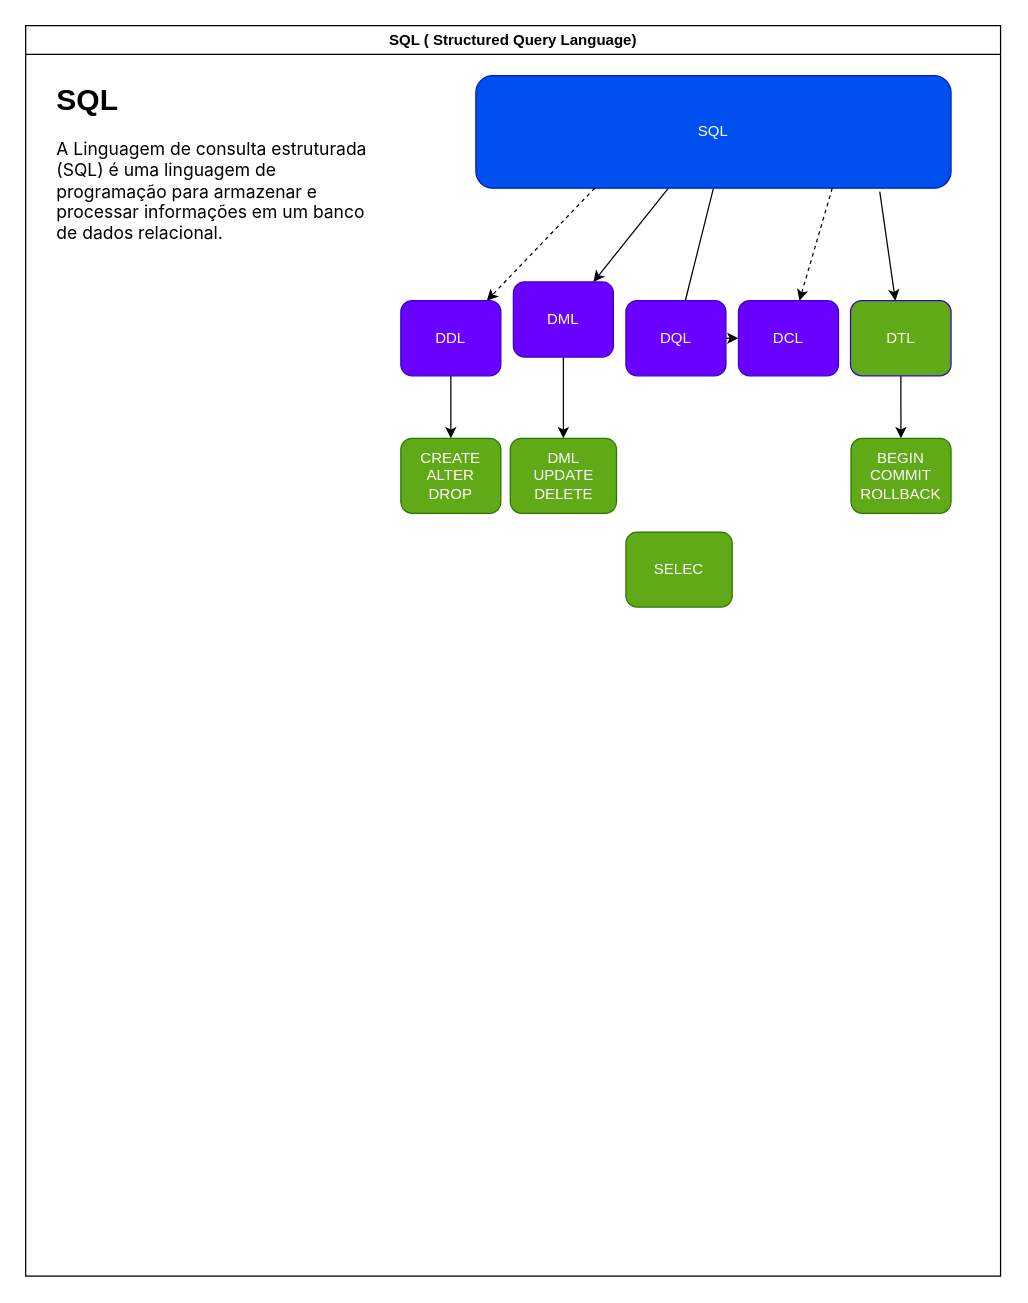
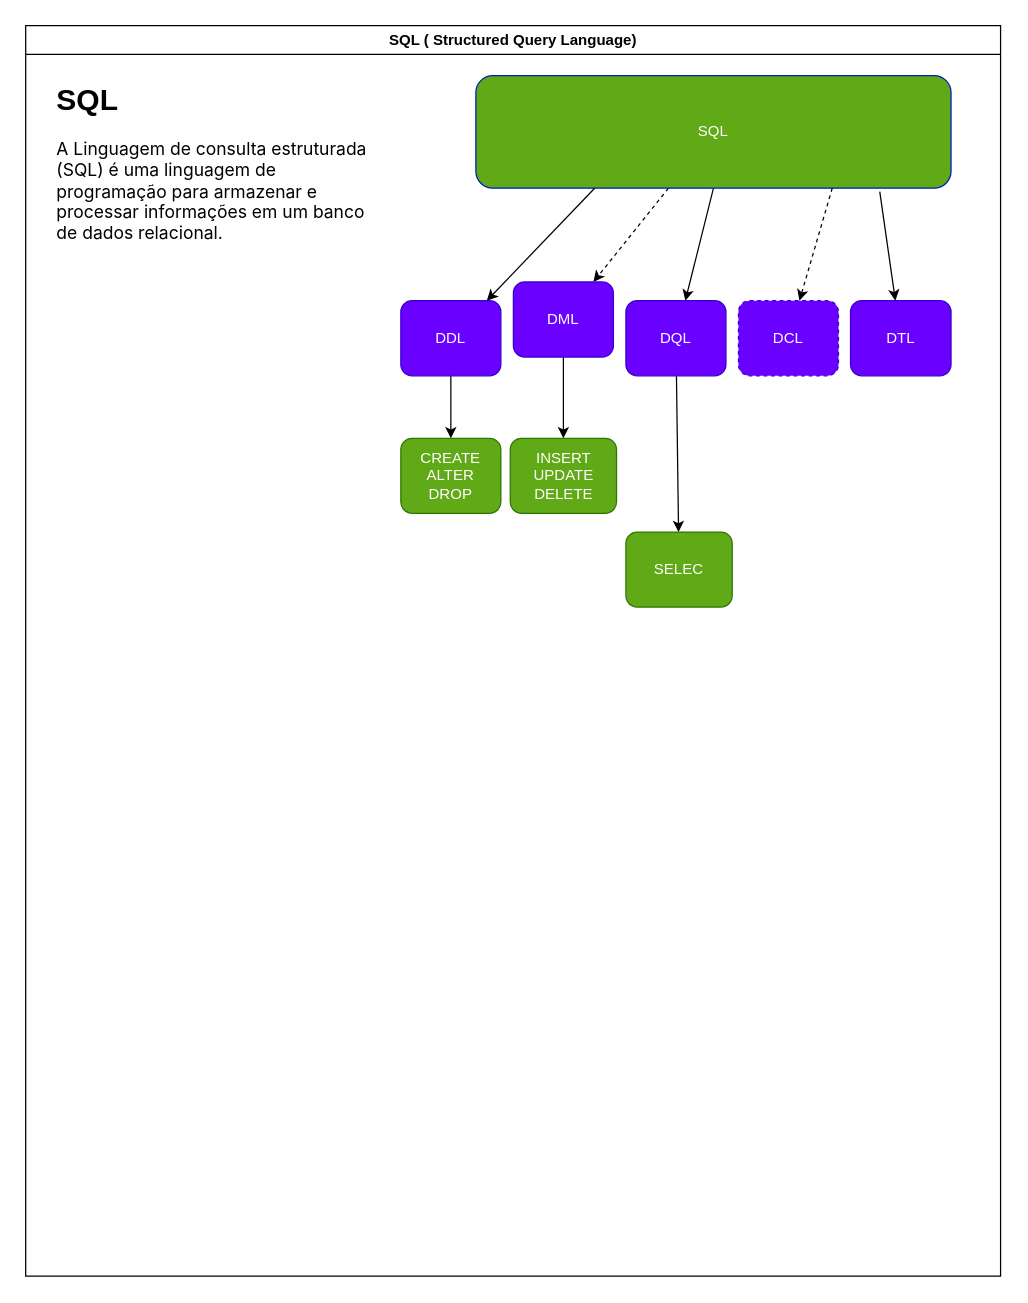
  <mxCell id="0" />
  <mxCell id="1" parent="0" />
  <mxCell id="2" value="SQL ( Structured Query Language)" style="swimlane;whiteSpace=wrap;html=1;startSize=23;" vertex="1" parent="1"><mxGeometry x="20" y="20" width="779.61" height="1000" as="geometry" /></mxCell>
  <mxCell id="3" value="&lt;h1&gt;&lt;span style=&quot;background-color: initial;&quot;&gt;SQL&lt;/span&gt;&lt;/h1&gt;&lt;h1&gt;&lt;span dir=&quot;ltr&quot; class=&quot;ui-provider ee axi axj axk axl axm axn axo axp axq axr axs axt axu axv axw axx axy axz aya ayb ayc ayd aye ayf ayg ayh ayi ayj ayk ayl aym ayn ayo ayp&quot;&gt;&lt;span style=&quot;font-family: -apple-system, BlinkMacSystemFont, &amp;quot;Segoe UI&amp;quot;, system-ui, &amp;quot;Apple Color Emoji&amp;quot;, &amp;quot;Segoe UI Emoji&amp;quot;, &amp;quot;Segoe UI Web&amp;quot;, sans-serif; font-size: 14px;&quot;&gt;&lt;p style=&quot;margin: 0px;&quot;&gt;&lt;span style=&quot;background-color: initial; font-weight: normal;&quot;&gt;A Linguagem de consulta estruturada (SQL) é uma linguagem de programação para armazenar e processar informações em um banco de dados relacional.&lt;/span&gt;&lt;br&gt;&lt;/p&gt;&lt;/span&gt;&lt;/span&gt;&lt;/h1&gt;" style="text;html=1;strokeColor=none;fillColor=none;spacing=5;spacingTop=-20;whiteSpace=wrap;overflow=hidden;rounded=0;" vertex="1" parent="2"><mxGeometry x="20" y="40" width="260" height="190" as="geometry" /></mxCell>
- <mxCell id="4" value="" style="edgeStyle=none;html=1;" edge="1" parent="2" source="6" target="8"><mxGeometry relative="1" as="geometry" /></mxCell>
- <mxCell id="5" style="edgeStyle=none;html=1;exitX=0.5;exitY=1;exitDx=0;exitDy=0;endArrow=none;" edge="1" parent="2" source="6" target="10"><mxGeometry relative="1" as="geometry" /></mxCell>
- <mxCell id="6" value="SQL" style="rounded=1;whiteSpace=wrap;html=1;fillColor=#0050ef;fontColor=#ffffff;strokeColor=#001DBC;" vertex="1" parent="2"><mxGeometry x="360" y="40" width="380" height="90" as="geometry" /></mxCell>
+ <mxCell id="4" value="" style="edgeStyle=none;html=1;dashed=1;" edge="1" parent="2" source="6" target="8"><mxGeometry relative="1" as="geometry" /></mxCell>
+ <mxCell id="5" style="edgeStyle=none;html=1;exitX=0.5;exitY=1;exitDx=0;exitDy=0;" edge="1" parent="2" source="6" target="10"><mxGeometry relative="1" as="geometry" /></mxCell>
+ <mxCell id="6" value="SQL" style="rounded=1;whiteSpace=wrap;html=1;fillColor=#60a917;fontColor=#ffffff;strokeColor=#001DBC;" vertex="1" parent="2"><mxGeometry x="360" y="40" width="380" height="90" as="geometry" /></mxCell>
  <mxCell id="7" value="" style="edgeStyle=none;html=1;" edge="1" parent="2" source="8" target="20"><mxGeometry relative="1" as="geometry" /></mxCell>
  <mxCell id="8" value="DML" style="whiteSpace=wrap;html=1;rounded=1;fillColor=#6a00ff;fontColor=#ffffff;strokeColor=#3700CC;" vertex="1" parent="2"><mxGeometry x="390" y="205" width="80" height="60" as="geometry" /></mxCell>
- <mxCell id="9" value="" style="edgeStyle=none;html=1;" edge="1" parent="2" source="10" target="14"><mxGeometry relative="1" as="geometry" /></mxCell>
+ <mxCell id="9" value="" style="edgeStyle=none;html=1;" edge="1" parent="2" source="10" target="19"><mxGeometry relative="1" as="geometry" /></mxCell>
  <mxCell id="10" value="DQL" style="rounded=1;whiteSpace=wrap;html=1;fillColor=#6a00ff;fontColor=#ffffff;strokeColor=#3700CC;" vertex="1" parent="2"><mxGeometry x="480" y="220" width="80" height="60" as="geometry" /></mxCell>
  <mxCell id="11" value="" style="edgeStyle=none;html=1;" edge="1" parent="2" source="12" target="21"><mxGeometry relative="1" as="geometry" /></mxCell>
  <mxCell id="12" value="DDL" style="rounded=1;whiteSpace=wrap;html=1;fillColor=#6a00ff;fontColor=#ffffff;strokeColor=#3700CC;" vertex="1" parent="2"><mxGeometry x="300" y="220" width="80" height="60" as="geometry" /></mxCell>
- <mxCell id="13" style="edgeStyle=none;html=1;exitX=0.25;exitY=1;exitDx=0;exitDy=0;dashed=1;" edge="1" parent="2" source="6" target="12"><mxGeometry relative="1" as="geometry"><mxPoint x="420" y="190" as="targetPoint" /></mxGeometry></mxCell>
- <mxCell id="14" value="DCL" style="rounded=1;whiteSpace=wrap;html=1;fillColor=#6a00ff;fontColor=#ffffff;strokeColor=#3700CC;" vertex="1" parent="2"><mxGeometry x="570" y="220" width="80" height="60" as="geometry" /></mxCell>
+ <mxCell id="13" style="edgeStyle=none;html=1;exitX=0.25;exitY=1;exitDx=0;exitDy=0;" edge="1" parent="2" source="6" target="12"><mxGeometry relative="1" as="geometry"><mxPoint x="420" y="190" as="targetPoint" /></mxGeometry></mxCell>
+ <mxCell id="14" value="DCL" style="rounded=1;whiteSpace=wrap;html=1;fillColor=#6a00ff;fontColor=#ffffff;strokeColor=#3700CC;dashed=1;" vertex="1" parent="2"><mxGeometry x="570" y="220" width="80" height="60" as="geometry" /></mxCell>
  <mxCell id="15" style="edgeStyle=none;html=1;exitX=0.75;exitY=1;exitDx=0;exitDy=0;dashed=1;" edge="1" parent="2" source="6" target="14"><mxGeometry relative="1" as="geometry"><mxPoint x="660" y="220" as="targetPoint" /></mxGeometry></mxCell>
- <mxCell id="16" value="" style="edgeStyle=none;html=1;" edge="1" parent="2" source="17" target="22"><mxGeometry relative="1" as="geometry" /></mxCell>
- <mxCell id="17" value="DTL" style="rounded=1;whiteSpace=wrap;html=1;fillColor=#60a917;fontColor=#ffffff;strokeColor=#3700CC;" vertex="1" parent="2"><mxGeometry x="659.61" y="220" width="80.39" height="60" as="geometry" /></mxCell>
+ <mxCell id="17" value="DTL" style="rounded=1;whiteSpace=wrap;html=1;fillColor=#6a00ff;fontColor=#ffffff;strokeColor=#3700CC;" vertex="1" parent="2"><mxGeometry x="659.61" y="220" width="80.39" height="60" as="geometry" /></mxCell>
  <mxCell id="18" style="edgeStyle=none;html=1;exitX=0.85;exitY=1.031;exitDx=0;exitDy=0;exitPerimeter=0;" edge="1" parent="2" source="6" target="17"><mxGeometry relative="1" as="geometry"><mxPoint x="740.391" y="240" as="targetPoint" /></mxGeometry></mxCell>
  <mxCell id="19" value="SELEC" style="rounded=1;whiteSpace=wrap;html=1;fillColor=#60a917;fontColor=#ffffff;strokeColor=#2D7600;" vertex="1" parent="2"><mxGeometry x="480" y="405" width="85" height="60" as="geometry" /></mxCell>
- <mxCell id="20" value="DML&lt;br&gt;UPDATE&lt;br&gt;DELETE" style="rounded=1;whiteSpace=wrap;html=1;fillColor=#60a917;fontColor=#ffffff;strokeColor=#2D7600;" vertex="1" parent="2"><mxGeometry x="387.5" y="330" width="85" height="60" as="geometry" /></mxCell>
+ <mxCell id="20" value="INSERT&lt;br&gt;UPDATE&lt;br&gt;DELETE" style="rounded=1;whiteSpace=wrap;html=1;fillColor=#60a917;fontColor=#ffffff;strokeColor=#2D7600;" vertex="1" parent="2"><mxGeometry x="387.5" y="330" width="85" height="60" as="geometry" /></mxCell>
  <mxCell id="21" value="CREATE&lt;br&gt;ALTER&lt;br&gt;DROP&lt;span style=&quot;color: rgba(0, 0, 0, 0); font-family: monospace; font-size: 0px; text-align: start;&quot;&gt;%3CmxGraphModel%3E%3Croot%3E%3CmxCell%20id%3D%220%22%2F%3E%3CmxCell%20id%3D%221%22%20parent%3D%220%22%2F%3E%3CmxCell%20id%3D%222%22%20value%3D%22INSERT%26lt%3Bbr%26gt%3BUPDATE%26lt%3Bbr%26gt%3BDELETE%22%20style%3D%22rounded%3D1%3BwhiteSpace%3Dwrap%3Bhtml%3D1%3B%22%20vertex%3D%221%22%20parent%3D%221%22%3E%3CmxGeometry%20x%3D%22520%22%20y%3D%22470%22%20width%3D%22120%22%20height%3D%2260%22%20as%3D%22geometry%22%2F%3E%3C%2FmxCell%3E%3C%2Froot%3E%3C%2FmxGraphModel%3E&lt;/span&gt;" style="rounded=1;whiteSpace=wrap;html=1;fillColor=#60a917;fontColor=#ffffff;strokeColor=#2D7600;" vertex="1" parent="2"><mxGeometry x="300" y="330" width="80" height="60" as="geometry" /></mxCell>
- <mxCell id="22" value="BEGIN&lt;br&gt;COMMIT&lt;br&gt;ROLLBACK" style="rounded=1;whiteSpace=wrap;html=1;fillColor=#60a917;fontColor=#ffffff;strokeColor=#2D7600;" vertex="1" parent="2"><mxGeometry x="660" y="330" width="80" height="60" as="geometry" /></mxCell>
